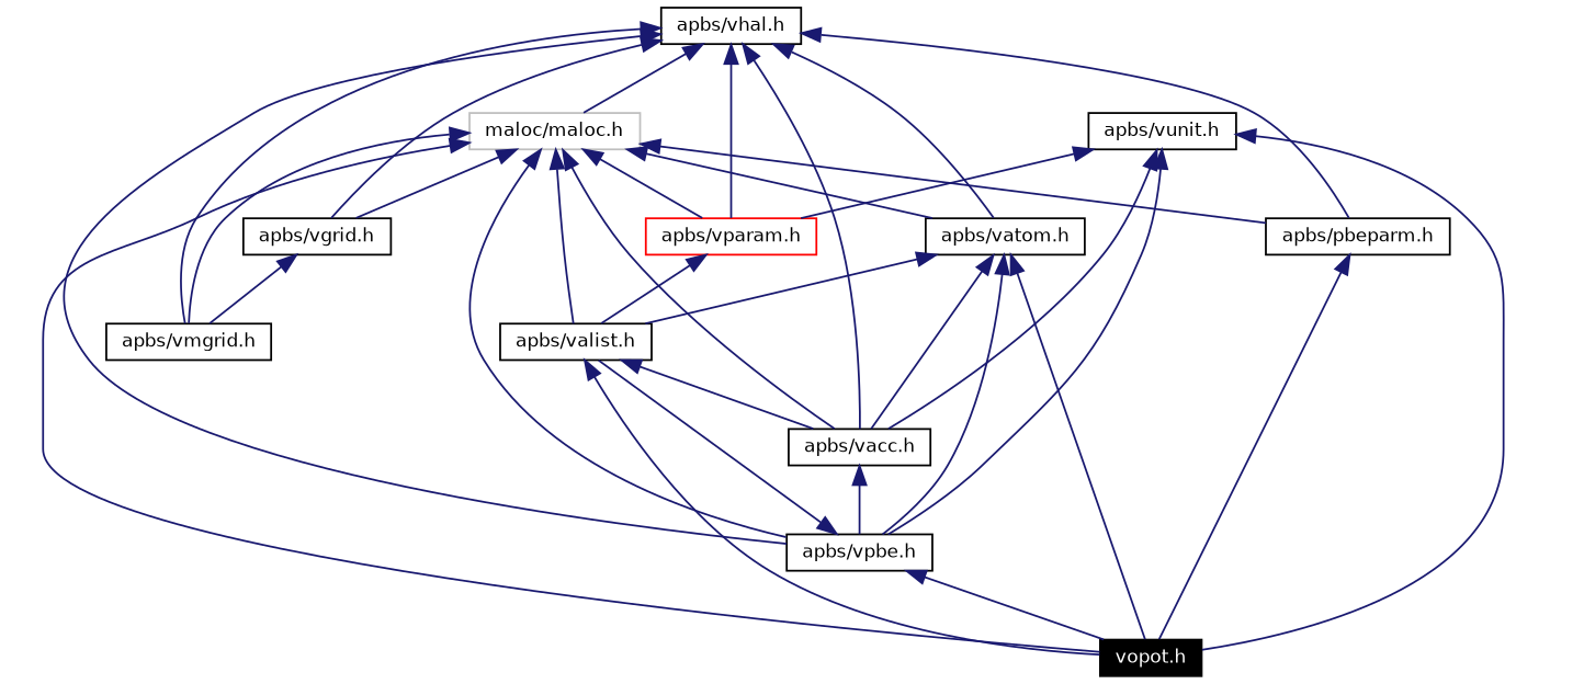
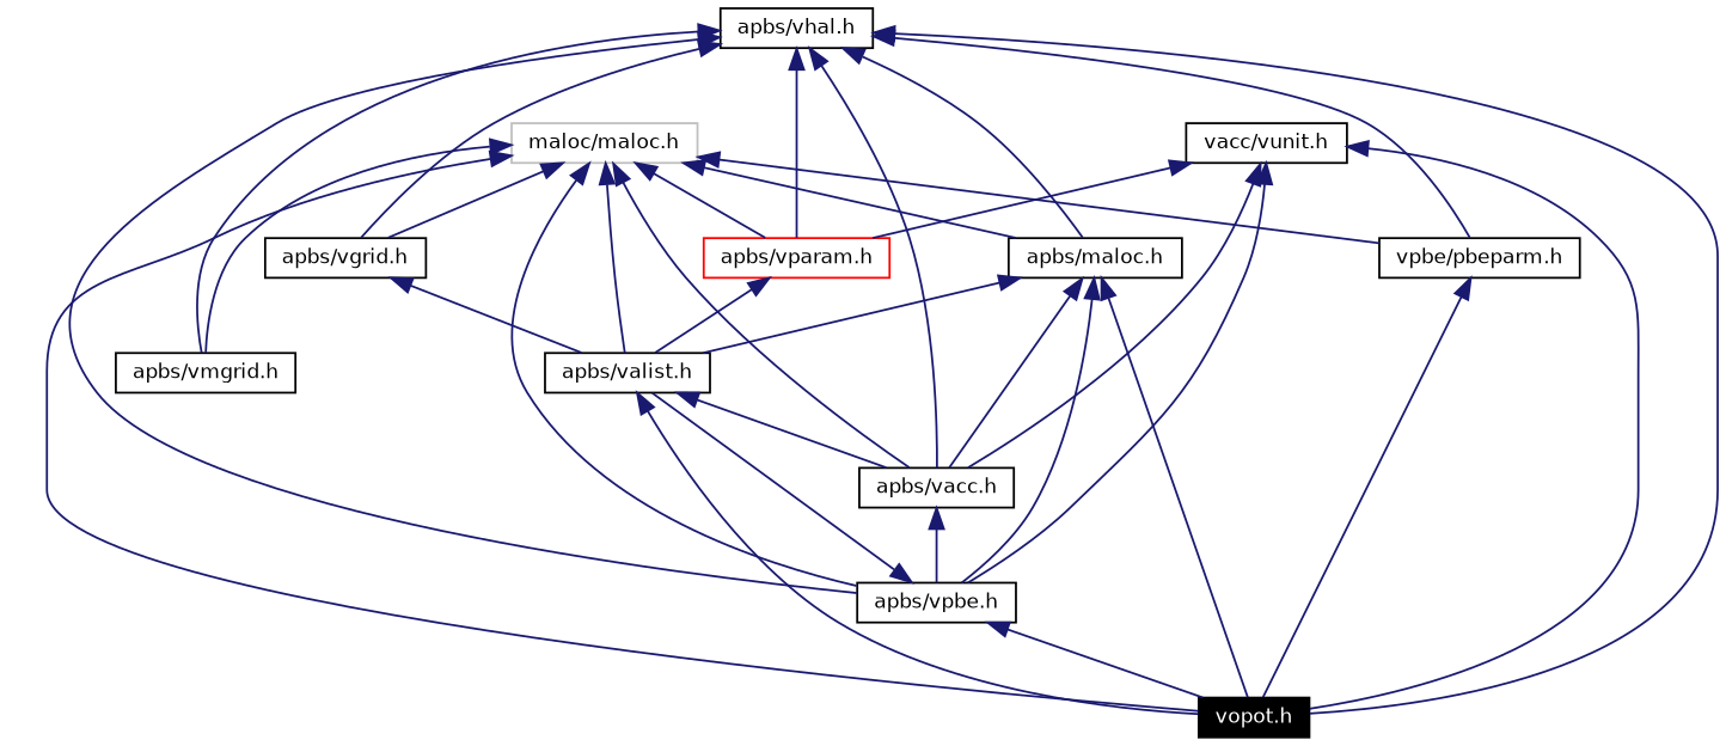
  digraph {
    node [color=black fontname=Helvetica fontsize=10 shape=box]
    edge [color=midnightblue dir=back fontname=Helvetica fontsize=10 style=solid]
    n1 [fontcolor=white height=0.2 label="vopot.h" style=filled width=0.4]
    n2 [color=grey75 height=0.2 label="maloc/maloc.h" width=0.4]
-   n3 [height=0.2 label="apbs/vatom.h" width=0.4]
+   n3 [height=0.2 label="apbs/maloc.h" width=0.4]
    n4 [height=0.2 label="apbs/valist.h" width=0.4]
    n5 [color=red height=0.2 label="apbs/vparam.h" width=0.4]
    n6 [height=0.2 label="apbs/vmgrid.h" width=0.4]
    n7 [height=0.2 label="apbs/vgrid.h" width=0.4]
    n8 [height=0.2 label="apbs/vpbe.h" width=0.4]
    n9 [height=0.2 label="apbs/vacc.h" width=0.4]
-   n10 [height=0.2 label="apbs/pbeparm.h" width=0.4]
+   n10 [height=0.2 label="vpbe/pbeparm.h" width=0.4]
    n11 [height=0.2 label="apbs/vhal.h" width=0.4]
-   n12 [height=0.2 label="apbs/vunit.h" width=0.4]
+   n12 [height=0.2 label="vacc/vunit.h" width=0.4]
    n2 -> n1
    n2 -> n3
    n2 -> n4
    n2 -> n5
    n2 -> n6
    n2 -> n7
    n2 -> n8
    n2 -> n9
    n2 -> n10
    n3 -> n1
    n3 -> n4
    n3 -> n8
    n3 -> n9
    n4 -> n1
    n4 -> n9
    n5 -> n4
-   n7 -> n6
+   n7 -> n4
    n8 -> n1
    n8 -> n4
    n9 -> n8
    n10 -> n1
-   n11 -> n2
+   n11 -> n1
    n11 -> n3
    n11 -> n5
    n11 -> n6
    n11 -> n7
    n11 -> n8
    n11 -> n9
    n11 -> n10
    n12 -> n1
    n12 -> n5
    n12 -> n8
    n12 -> n9
  }
